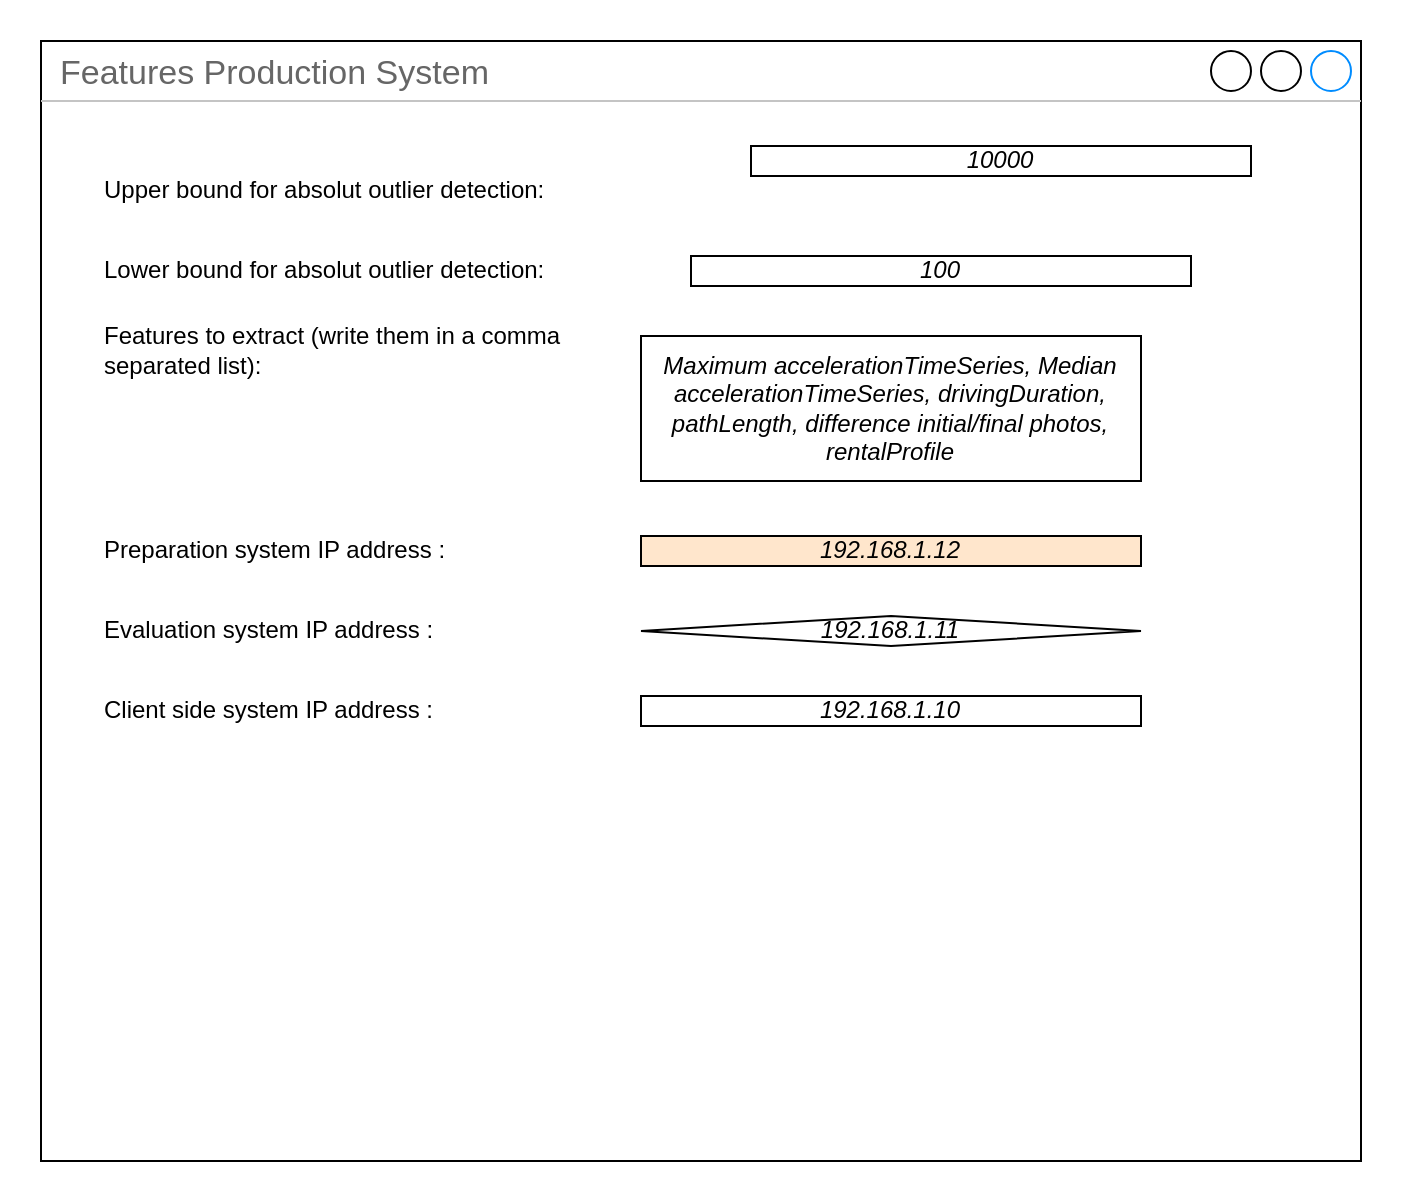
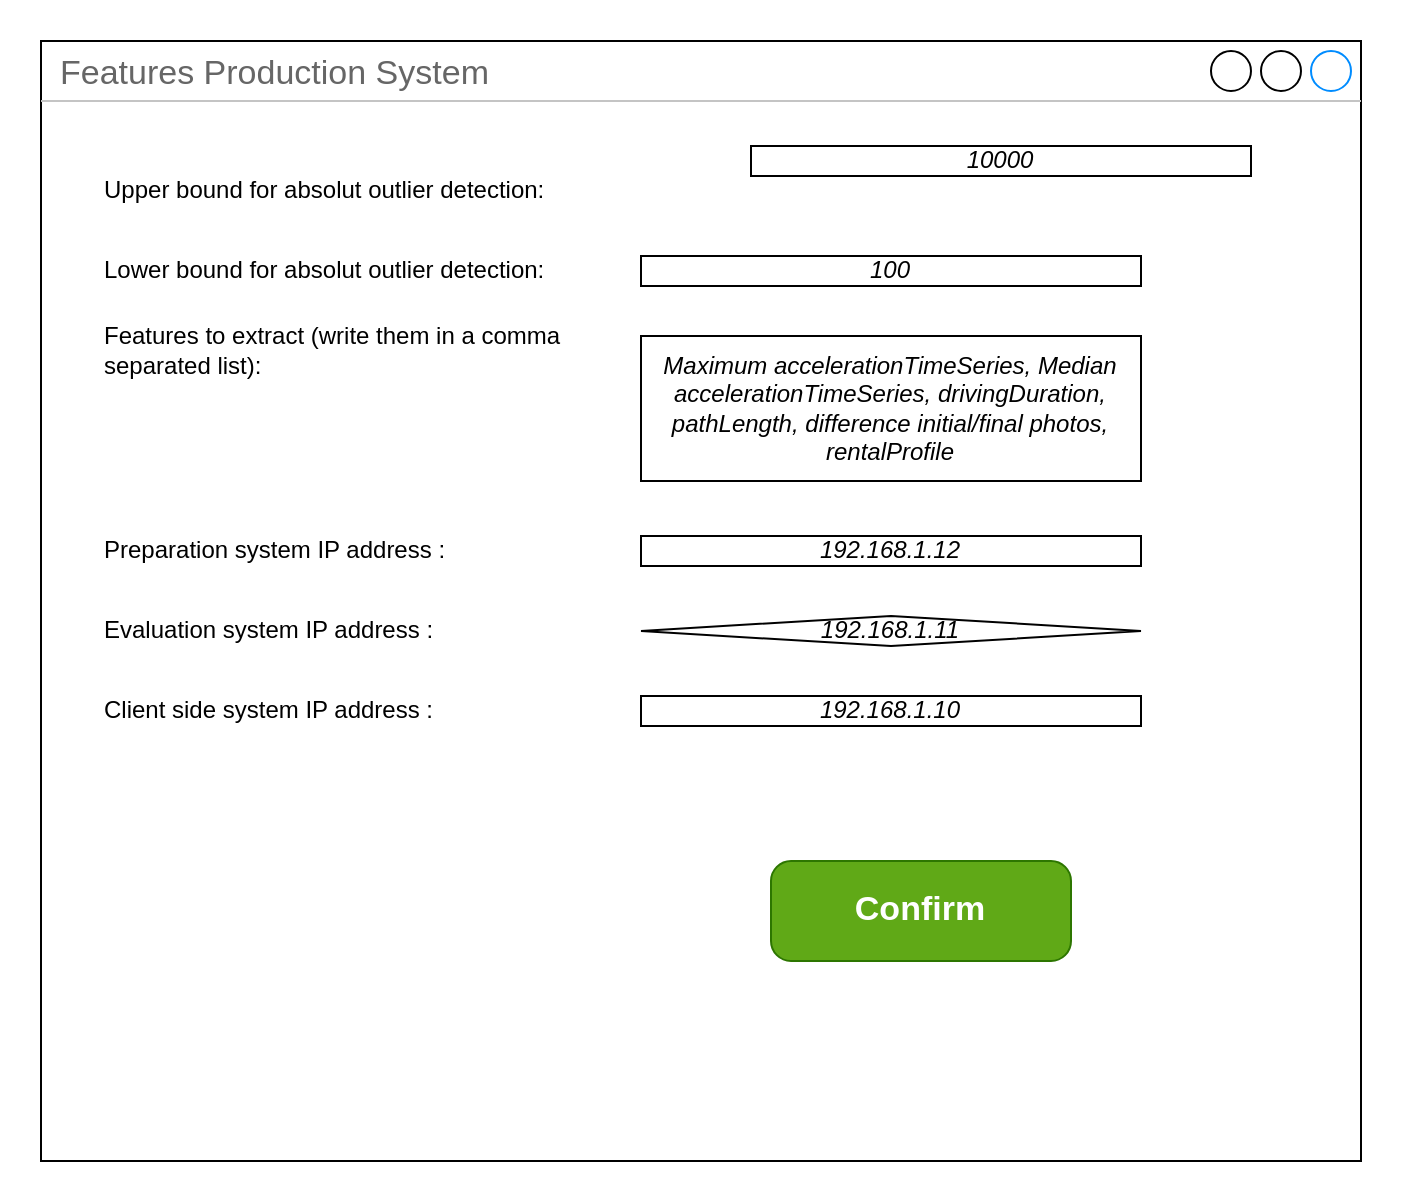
  <mxCell id="0" />
  <mxCell id="1" parent="0" />
  <mxCell id="2" value="Features Production System" style="strokeWidth=1;shadow=0;dashed=0;align=center;html=1;shape=mxgraph.mockup.containers.window;align=left;verticalAlign=top;spacingLeft=8;strokeColor2=#008cff;strokeColor3=#c4c4c4;fontColor=#666666;mainText=;fontSize=17;labelBackgroundColor=none;whiteSpace=wrap;" parent="1" vertex="1"><mxGeometry x="20" y="20" width="660" height="560" as="geometry" /></mxCell>
+ <mxCell id="3" value="Confirm" style="strokeWidth=1;shadow=0;dashed=0;align=center;html=1;shape=mxgraph.mockup.buttons.button;strokeColor=#2D7600;fontColor=#ffffff;mainText=;buttonStyle=round;fontSize=17;fontStyle=1;fillColor=#60a917;whiteSpace=wrap;" parent="1" vertex="1"><mxGeometry x="385" y="430" width="150" height="50" as="geometry" /></mxCell>
  <mxCell id="4" value="Upper bound for absolut outlier detection:" style="text;html=1;strokeColor=none;fillColor=none;align=left;verticalAlign=middle;whiteSpace=wrap;rounded=0;" parent="1" vertex="1"><mxGeometry x="50" y="80" width="240" height="30" as="geometry" /></mxCell>
  <mxCell id="5" value="&lt;i&gt;&lt;font&gt;10000&lt;/font&gt;&lt;/i&gt;" style="rounded=0;whiteSpace=wrap;html=1;fontColor=#000000;" parent="1" vertex="1"><mxGeometry x="375" y="72.5" width="250" height="15" as="geometry" /></mxCell>
  <mxCell id="6" value="Lower bound for absolut outlier detection:" style="text;html=1;strokeColor=none;fillColor=none;align=left;verticalAlign=middle;whiteSpace=wrap;rounded=0;" parent="1" vertex="1"><mxGeometry x="50" y="120" width="230" height="30" as="geometry" /></mxCell>
- <mxCell id="7" value="&lt;i&gt;&lt;font&gt;100&lt;/font&gt;&lt;/i&gt;" style="rounded=0;whiteSpace=wrap;html=1;fontColor=#000000;" parent="1" vertex="1"><mxGeometry x="345" y="127.5" width="250" height="15" as="geometry" /></mxCell>
+ <mxCell id="7" value="&lt;i&gt;&lt;font&gt;100&lt;/font&gt;&lt;/i&gt;" style="rounded=0;whiteSpace=wrap;html=1;fontColor=#000000;" parent="1" vertex="1"><mxGeometry x="320" y="127.5" width="250" height="15" as="geometry" /></mxCell>
  <mxCell id="8" value="Features to extract (write them in a comma separated list):" style="text;html=1;strokeColor=none;fillColor=none;align=left;verticalAlign=middle;whiteSpace=wrap;rounded=0;" parent="1" vertex="1"><mxGeometry x="50" y="160" width="240" height="30" as="geometry" /></mxCell>
  <mxCell id="9" value="&lt;i&gt;Maximum accelerationTimeSeries, Median accelerationTimeSeries, drivingDuration, pathLength, difference initial/final photos, rentalProfile&lt;/i&gt;" style="rounded=0;whiteSpace=wrap;html=1;fontColor=#000000;" parent="1" vertex="1"><mxGeometry x="320" y="167.5" width="250" height="72.5" as="geometry" /></mxCell>
  <mxCell id="10" value="Preparation system IP address :" style="text;html=1;strokeColor=none;fillColor=none;align=left;verticalAlign=middle;whiteSpace=wrap;rounded=0;" parent="1" vertex="1"><mxGeometry x="50" y="260" width="210" height="30" as="geometry" /></mxCell>
- <mxCell id="11" value="&lt;i style=&quot;border-color: var(--border-color);&quot;&gt;&lt;font style=&quot;border-color: var(--border-color);&quot;&gt;192.168.1.12&lt;/font&gt;&lt;/i&gt;" style="rounded=0;whiteSpace=wrap;html=1;fontColor=#000000;fillColor=#ffe6cc;" parent="1" vertex="1"><mxGeometry x="320" y="267.5" width="250" height="15" as="geometry" /></mxCell>
+ <mxCell id="11" value="&lt;i style=&quot;border-color: var(--border-color);&quot;&gt;&lt;font style=&quot;border-color: var(--border-color);&quot;&gt;192.168.1.12&lt;/font&gt;&lt;/i&gt;" style="rounded=0;whiteSpace=wrap;html=1;fontColor=#000000;" parent="1" vertex="1"><mxGeometry x="320" y="267.5" width="250" height="15" as="geometry" /></mxCell>
  <mxCell id="12" value="Evaluation system IP address :" style="text;html=1;strokeColor=none;fillColor=none;align=left;verticalAlign=middle;whiteSpace=wrap;rounded=0;" parent="1" vertex="1"><mxGeometry x="50" y="300" width="210" height="30" as="geometry" /></mxCell>
  <mxCell id="13" value="&lt;i style=&quot;border-color: var(--border-color);&quot;&gt;&lt;font style=&quot;border-color: var(--border-color);&quot;&gt;192.168.1.11&lt;/font&gt;&lt;/i&gt;" style="rhombus;whiteSpace=wrap;html=1;fontColor=#000000;" parent="1" vertex="1"><mxGeometry x="320" y="307.5" width="250" height="15" as="geometry" /></mxCell>
  <mxCell id="14" value="Client side system IP address :" style="text;html=1;strokeColor=none;fillColor=none;align=left;verticalAlign=middle;whiteSpace=wrap;rounded=0;" parent="1" vertex="1"><mxGeometry x="50" y="340" width="210" height="30" as="geometry" /></mxCell>
  <mxCell id="15" value="&lt;i style=&quot;border-color: var(--border-color);&quot;&gt;&lt;font style=&quot;border-color: var(--border-color);&quot;&gt;192.168.1.10&lt;/font&gt;&lt;/i&gt;" style="rounded=0;whiteSpace=wrap;html=1;fontColor=#000000;" parent="1" vertex="1"><mxGeometry x="320" y="347.5" width="250" height="15" as="geometry" /></mxCell>
